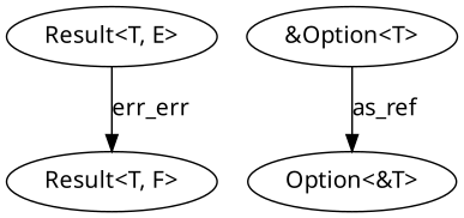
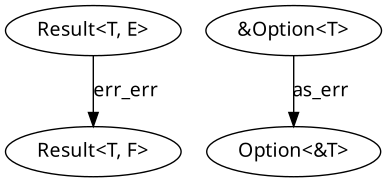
  digraph {
    rankdir=TB
    node [fontname="Fantasque Sans Mono"]
    edge [fontname="Fantasque Sans Mono" padding=32]
    n1 [label="Result<T, E>"]
    n2 [label="Result<T, F>"]
    n3 [label="&Option<T>"]
    n4 [label="Option<&T>"]
    n1 -> n2 [label=err_err]
-   n3 -> n4 [label=as_ref]
+   n3 -> n4 [label=as_err]
  }
